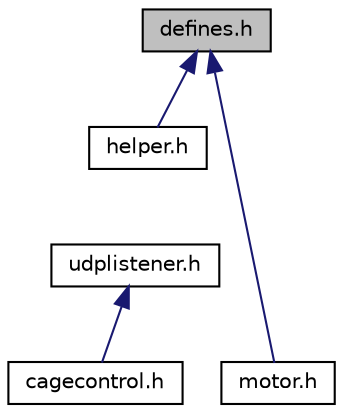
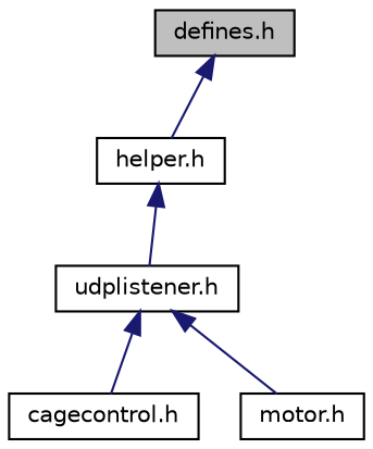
  digraph {
    node [color=black fillcolor=white fontname=Helvetica fontsize=10 shape=record style=filled]
    edge [color=midnightblue dir=back fontname=Helvetica fontsize=10 labelfontname=Helvetica labelfontsize=10 style=solid]
    n1 [fillcolor=grey75 fontcolor=black height=0.2 label="defines.h" width=0.4]
    n2 [height=0.2 label="helper.h" width=0.4]
    n3 [height=0.2 label="motor.h" width=0.4]
    n4 [height=0.2 label="udplistener.h" width=0.4]
    n5 [height=0.2 label="cagecontrol.h" width=0.4]
    n1 -> n2
-   n1 -> n3
+   n4 -> n3
+   n2 -> n4
    n4 -> n5
  }
